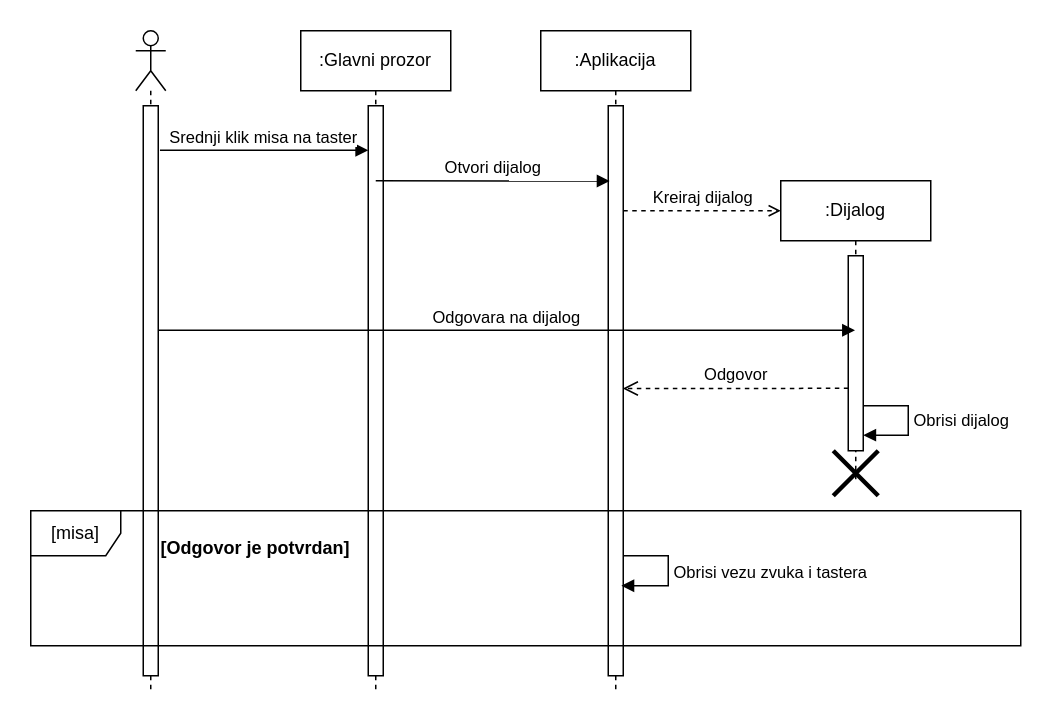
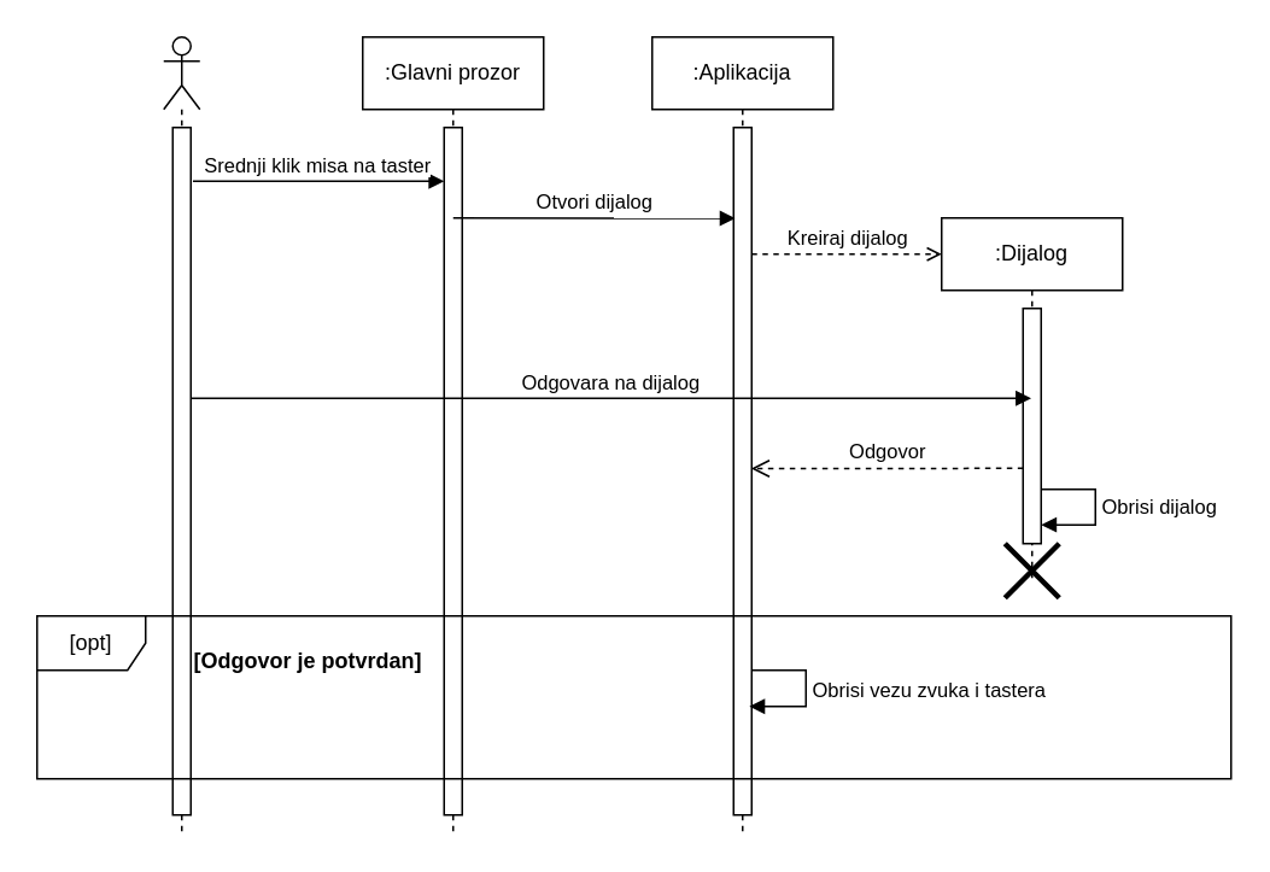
  <mxCell id="0" />
  <mxCell id="1" parent="0" />
  <mxCell id="2" value="" style="shape=umlLifeline;participant=umlActor;perimeter=lifelinePerimeter;whiteSpace=wrap;html=1;container=1;collapsible=0;recursiveResize=0;verticalAlign=top;spacingTop=36;outlineConnect=0;" parent="1" vertex="1"><mxGeometry x="90" y="20" width="20" height="440" as="geometry" /></mxCell>
  <mxCell id="3" value="" style="html=1;points=[];perimeter=orthogonalPerimeter;" parent="2" vertex="1"><mxGeometry x="5" y="50" width="10" height="380" as="geometry" /></mxCell>
  <mxCell id="4" value="&lt;div&gt;:Glavni prozor&lt;/div&gt;" style="shape=umlLifeline;perimeter=lifelinePerimeter;whiteSpace=wrap;html=1;container=1;collapsible=0;recursiveResize=0;outlineConnect=0;" parent="1" vertex="1"><mxGeometry x="200" y="20" width="100" height="440" as="geometry" /></mxCell>
  <mxCell id="5" value="" style="html=1;points=[];perimeter=orthogonalPerimeter;" parent="4" vertex="1"><mxGeometry x="45" y="50" width="10" height="380" as="geometry" /></mxCell>
  <mxCell id="6" value="&lt;div&gt;:Aplikacija&lt;/div&gt;" style="shape=umlLifeline;perimeter=lifelinePerimeter;whiteSpace=wrap;html=1;container=1;collapsible=0;recursiveResize=0;outlineConnect=0;" parent="1" vertex="1"><mxGeometry x="360" y="20" width="100" height="440" as="geometry" /></mxCell>
  <mxCell id="7" value="" style="html=1;points=[];perimeter=orthogonalPerimeter;" parent="6" vertex="1"><mxGeometry x="45" y="50" width="10" height="380" as="geometry" /></mxCell>
  <mxCell id="8" value="&lt;div&gt;Obrisi vezu zvuka i tastera&lt;/div&gt;" style="edgeStyle=orthogonalEdgeStyle;html=1;align=left;spacingLeft=2;endArrow=block;rounded=0;entryX=0.876;entryY=0.842;entryDx=0;entryDy=0;entryPerimeter=0;" parent="6" target="7" edge="1"><mxGeometry relative="1" as="geometry"><mxPoint x="55" y="350" as="sourcePoint" /><Array as="points"><mxPoint x="85" y="350" /><mxPoint x="85" y="370" /></Array><mxPoint x="60" y="370" as="targetPoint" /></mxGeometry></mxCell>
  <mxCell id="9" value="Srednji klik misa na taster" style="html=1;verticalAlign=bottom;endArrow=block;rounded=0;exitX=1.114;exitY=0.078;exitDx=0;exitDy=0;exitPerimeter=0;" parent="1" source="3" target="5" edge="1"><mxGeometry width="80" relative="1" as="geometry"><mxPoint x="70" y="100" as="sourcePoint" /><mxPoint x="150" y="100" as="targetPoint" /></mxGeometry></mxCell>
  <mxCell id="10" value="&lt;div&gt;Otvori dijalog&lt;br&gt;&lt;/div&gt;" style="html=1;verticalAlign=bottom;endArrow=block;rounded=0;entryX=0.092;entryY=0.132;entryDx=0;entryDy=0;entryPerimeter=0;" parent="1" target="7" edge="1"><mxGeometry width="80" relative="1" as="geometry"><mxPoint x="250" y="120" as="sourcePoint" /><mxPoint x="400" y="120" as="targetPoint" /></mxGeometry></mxCell>
  <mxCell id="11" value="&lt;div&gt;:Dijalog&lt;/div&gt;" style="shape=umlLifeline;perimeter=lifelinePerimeter;whiteSpace=wrap;html=1;container=1;collapsible=0;recursiveResize=0;outlineConnect=0;" parent="1" vertex="1"><mxGeometry x="520" y="120" width="100" height="200" as="geometry" /></mxCell>
  <mxCell id="12" value="" style="html=1;points=[];perimeter=orthogonalPerimeter;" parent="11" vertex="1"><mxGeometry x="45" y="50" width="10" height="130" as="geometry" /></mxCell>
  <mxCell id="13" value="" style="shape=umlDestroy;whiteSpace=wrap;html=1;strokeWidth=3;" parent="11" vertex="1"><mxGeometry x="35" y="180" width="30" height="30" as="geometry" /></mxCell>
  <mxCell id="14" value="&lt;div&gt;Obrisi dijalog&lt;/div&gt;" style="edgeStyle=orthogonalEdgeStyle;html=1;align=left;spacingLeft=2;endArrow=block;rounded=0;entryX=1;entryY=0.92;entryDx=0;entryDy=0;entryPerimeter=0;" parent="11" target="12" edge="1"><mxGeometry relative="1" as="geometry"><mxPoint x="55" y="150" as="sourcePoint" /><Array as="points"><mxPoint x="85" y="150" /><mxPoint x="85" y="170" /></Array><mxPoint x="60" y="170" as="targetPoint" /></mxGeometry></mxCell>
  <mxCell id="15" value="&lt;div&gt;Kreiraj dijalog&lt;br&gt;&lt;/div&gt;" style="html=1;verticalAlign=bottom;endArrow=open;rounded=0;exitX=1;exitY=0.184;exitDx=0;exitDy=0;exitPerimeter=0;dashed=1;endFill=0;entryX=0;entryY=0.1;entryDx=0;entryDy=0;entryPerimeter=0;" parent="1" source="7" target="11" edge="1"><mxGeometry width="80" relative="1" as="geometry"><mxPoint x="420" y="140" as="sourcePoint" /><mxPoint x="520" y="140" as="targetPoint" /></mxGeometry></mxCell>
  <mxCell id="16" value="Odgovara na dijalog" style="html=1;verticalAlign=bottom;endArrow=block;rounded=0;exitX=1.027;exitY=0.394;exitDx=0;exitDy=0;exitPerimeter=0;" parent="1" source="3" target="11" edge="1"><mxGeometry width="80" relative="1" as="geometry"><mxPoint x="110" y="220" as="sourcePoint" /><mxPoint x="500" y="220" as="targetPoint" /></mxGeometry></mxCell>
  <mxCell id="17" value="Odgovor" style="html=1;verticalAlign=bottom;endArrow=open;dashed=1;endSize=8;rounded=0;entryX=0.971;entryY=0.496;entryDx=0;entryDy=0;entryPerimeter=0;exitX=0.006;exitY=0.68;exitDx=0;exitDy=0;exitPerimeter=0;" parent="1" source="12" target="7" edge="1"><mxGeometry relative="1" as="geometry"><mxPoint x="520" y="240" as="sourcePoint" /><mxPoint x="440" y="240" as="targetPoint" /></mxGeometry></mxCell>
- <mxCell id="18" value="[misa]" style="shape=umlFrame;whiteSpace=wrap;html=1;" parent="1" vertex="1"><mxGeometry x="20" y="340" width="660" height="90" as="geometry" /></mxCell>
+ <mxCell id="18" value="[opt]" style="shape=umlFrame;whiteSpace=wrap;html=1;" parent="1" vertex="1"><mxGeometry x="20" y="340" width="660" height="90" as="geometry" /></mxCell>
  <mxCell id="19" value="[Odgovor je potvrdan]" style="text;html=1;strokeColor=none;fillColor=none;align=center;verticalAlign=middle;whiteSpace=wrap;rounded=0;fontStyle=1" parent="1" vertex="1"><mxGeometry x="100" y="350" width="140" height="30" as="geometry" /></mxCell>
